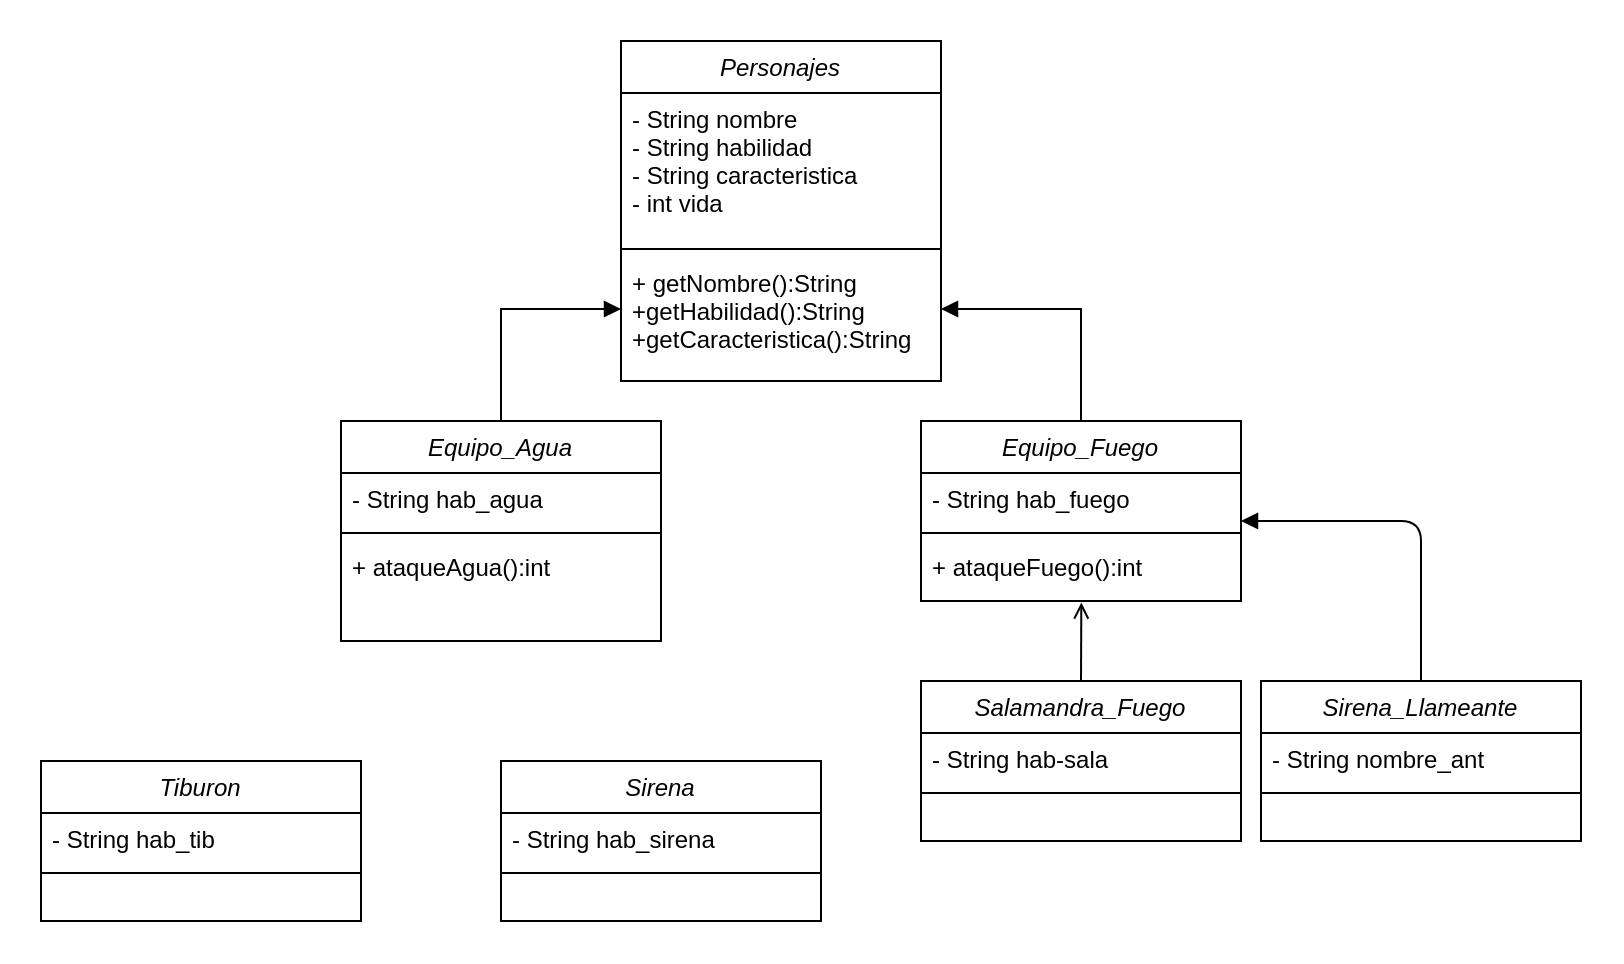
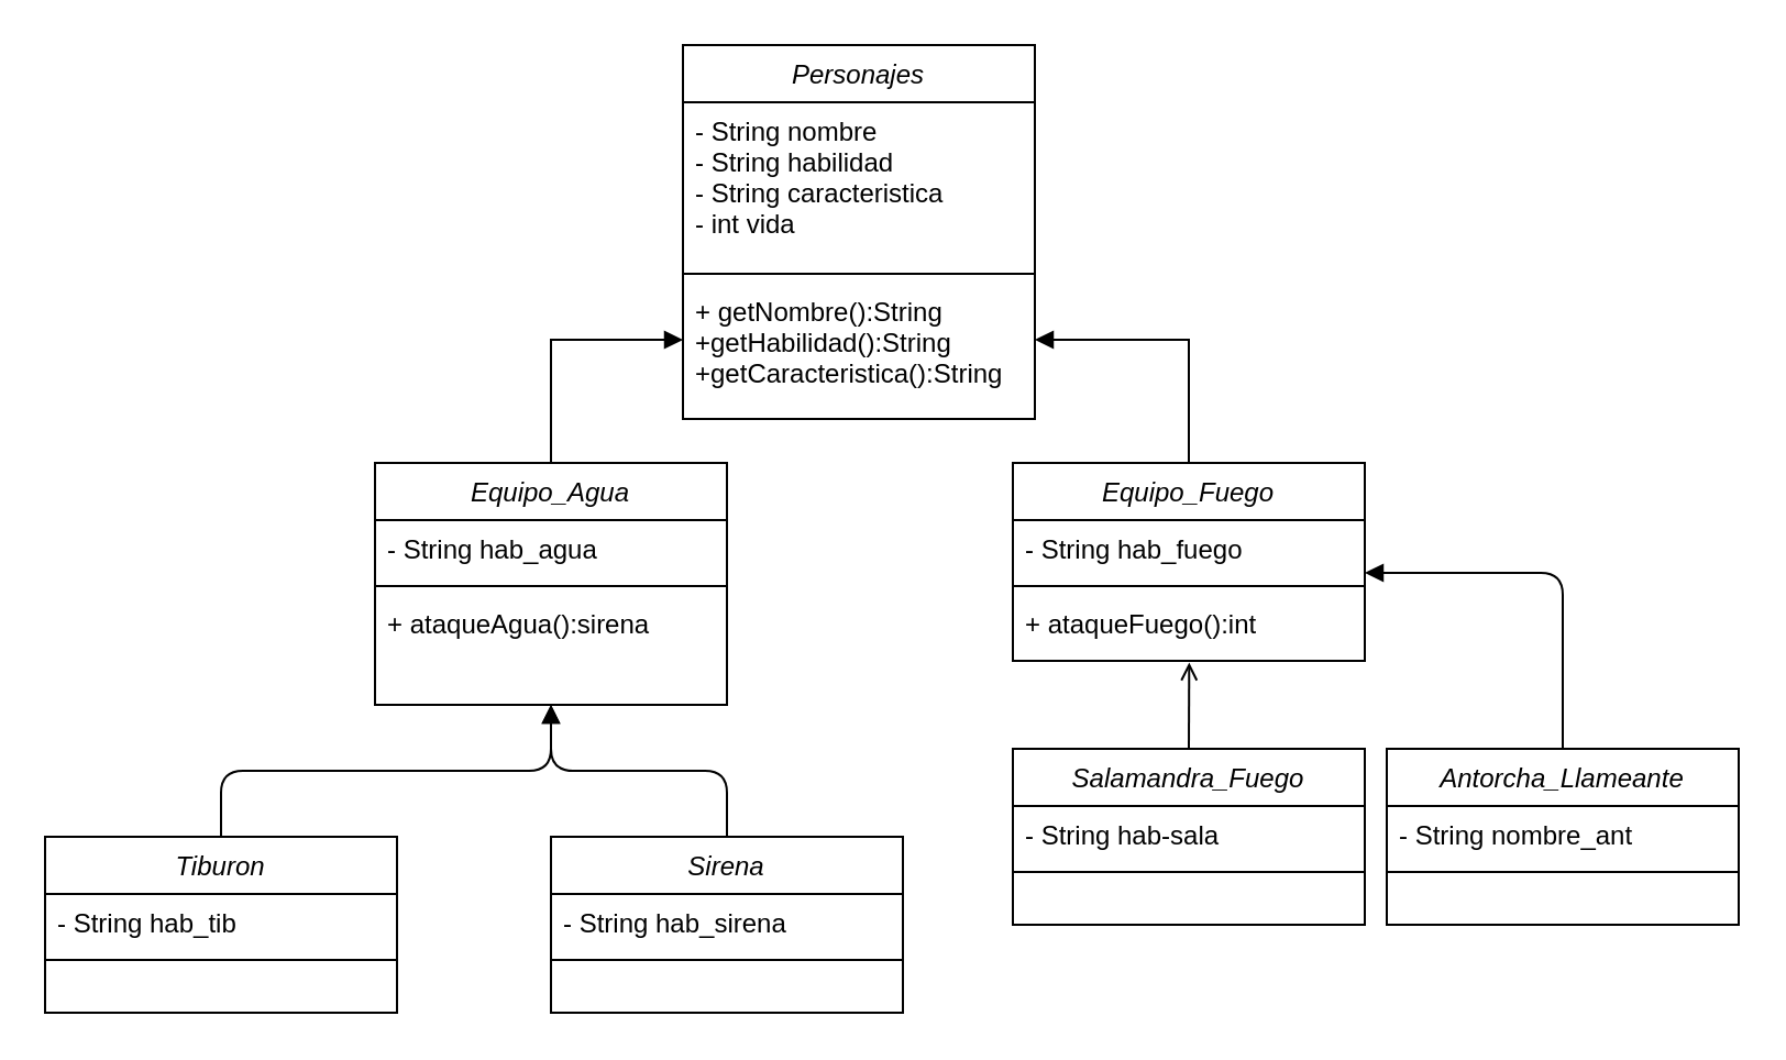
  <mxCell id="0" />
  <mxCell id="1" parent="0" />
  <mxCell id="2" value="Personajes" style="swimlane;fontStyle=2;align=center;verticalAlign=top;childLayout=stackLayout;horizontal=1;startSize=26;horizontalStack=0;resizeParent=1;resizeLast=0;collapsible=1;marginBottom=0;rounded=0;shadow=0;strokeWidth=1;" parent="1" vertex="1"><mxGeometry x="310" width="160" height="170" as="geometry" y="20"><mxRectangle x="230" y="140" width="160" height="26" as="alternateBounds" /></mxGeometry></mxCell>
  <mxCell id="3" value="- String nombre&#10;- String habilidad&#10;- String caracteristica&#10;- int vida&#10;" style="text;align=left;verticalAlign=top;spacingLeft=4;spacingRight=4;overflow=hidden;rotatable=0;points=[[0,0.5],[1,0.5]];portConstraint=eastwest;" parent="2" vertex="1"><mxGeometry y="26" width="160" height="74" as="geometry" /></mxCell>
  <mxCell id="4" value="" style="line;html=1;strokeWidth=1;align=left;verticalAlign=middle;spacingTop=-1;spacingLeft=3;spacingRight=3;rotatable=0;labelPosition=right;points=[];portConstraint=eastwest;" parent="2" vertex="1"><mxGeometry y="100" width="160" height="8" as="geometry" /></mxCell>
  <mxCell id="5" value="+ getNombre():String&#10;+getHabilidad():String&#10;+getCaracteristica():String&#10;" style="text;align=left;verticalAlign=top;spacingLeft=4;spacingRight=4;overflow=hidden;rotatable=0;points=[[0,0.5],[1,0.5]];portConstraint=eastwest;" vertex="1" parent="2"><mxGeometry y="108" width="160" height="52" as="geometry" /></mxCell>
+ <mxCell id="6" style="edgeStyle=orthogonalEdgeStyle;orthogonalLoop=1;jettySize=auto;html=1;exitX=0.5;exitY=1;exitDx=0;exitDy=0;entryX=0.5;entryY=0;entryDx=0;entryDy=0;endArrow=none;endFill=0;startArrow=block;startFill=1;" edge="1" parent="1" source="8" target="16"><mxGeometry relative="1" as="geometry" /></mxCell>
+ <mxCell id="7" style="edgeStyle=orthogonalEdgeStyle;orthogonalLoop=1;jettySize=auto;html=1;exitX=0.5;exitY=1;exitDx=0;exitDy=0;entryX=0.5;entryY=0;entryDx=0;entryDy=0;endArrow=none;endFill=0;startArrow=block;startFill=1;" edge="1" parent="1" source="8" target="19"><mxGeometry relative="1" as="geometry" /></mxCell>
  <mxCell id="8" value="Equipo_Agua" style="swimlane;fontStyle=2;align=center;verticalAlign=top;childLayout=stackLayout;horizontal=1;startSize=26;horizontalStack=0;resizeParent=1;resizeLast=0;collapsible=1;marginBottom=0;rounded=0;shadow=0;strokeWidth=1;" vertex="1" parent="1"><mxGeometry x="170" y="210" width="160" height="110" as="geometry"><mxRectangle x="230" y="140" width="160" height="26" as="alternateBounds" /></mxGeometry></mxCell>
  <mxCell id="9" value="- String hab_agua" style="text;align=left;verticalAlign=top;spacingLeft=4;spacingRight=4;overflow=hidden;rotatable=0;points=[[0,0.5],[1,0.5]];portConstraint=eastwest;" vertex="1" parent="8"><mxGeometry y="26" width="160" height="26" as="geometry" /></mxCell>
  <mxCell id="10" value="" style="line;html=1;strokeWidth=1;align=left;verticalAlign=middle;spacingTop=-1;spacingLeft=3;spacingRight=3;rotatable=0;labelPosition=right;points=[];portConstraint=eastwest;" vertex="1" parent="8"><mxGeometry y="52" width="160" height="8" as="geometry" /></mxCell>
- <mxCell id="11" value="+ ataqueAgua():int" style="text;align=left;verticalAlign=top;spacingLeft=4;spacingRight=4;overflow=hidden;rotatable=0;points=[[0,0.5],[1,0.5]];portConstraint=eastwest;" vertex="1" parent="8"><mxGeometry y="60" width="160" height="26" as="geometry" /></mxCell>
+ <mxCell id="11" value="+ ataqueAgua():sirena" style="text;align=left;verticalAlign=top;spacingLeft=4;spacingRight=4;overflow=hidden;rotatable=0;points=[[0,0.5],[1,0.5]];portConstraint=eastwest;" vertex="1" parent="8"><mxGeometry y="60" width="160" height="26" as="geometry" /></mxCell>
  <mxCell id="12" value="Equipo_Fuego" style="swimlane;fontStyle=2;align=center;verticalAlign=top;childLayout=stackLayout;horizontal=1;startSize=26;horizontalStack=0;resizeParent=1;resizeLast=0;collapsible=1;marginBottom=0;rounded=0;shadow=0;strokeWidth=1;" vertex="1" parent="1"><mxGeometry x="460" y="210" width="160" height="90" as="geometry"><mxRectangle x="230" y="140" width="160" height="26" as="alternateBounds" /></mxGeometry></mxCell>
  <mxCell id="13" value="- String hab_fuego" style="text;align=left;verticalAlign=top;spacingLeft=4;spacingRight=4;overflow=hidden;rotatable=0;points=[[0,0.5],[1,0.5]];portConstraint=eastwest;" vertex="1" parent="12"><mxGeometry y="26" width="160" height="26" as="geometry" /></mxCell>
  <mxCell id="14" value="" style="line;html=1;strokeWidth=1;align=left;verticalAlign=middle;spacingTop=-1;spacingLeft=3;spacingRight=3;rotatable=0;labelPosition=right;points=[];portConstraint=eastwest;" vertex="1" parent="12"><mxGeometry y="52" width="160" height="8" as="geometry" /></mxCell>
  <mxCell id="15" value="+ ataqueFuego():int" style="text;align=left;verticalAlign=top;spacingLeft=4;spacingRight=4;overflow=hidden;rotatable=0;points=[[0,0.5],[1,0.5]];portConstraint=eastwest;" vertex="1" parent="12"><mxGeometry y="60" width="160" height="30" as="geometry" /></mxCell>
  <mxCell id="16" value="Tiburon" style="swimlane;fontStyle=2;align=center;verticalAlign=top;childLayout=stackLayout;horizontal=1;startSize=26;horizontalStack=0;resizeParent=1;resizeLast=0;collapsible=1;marginBottom=0;rounded=0;shadow=0;strokeWidth=1;" vertex="1" parent="1"><mxGeometry x="20" y="380" width="160" height="80" as="geometry"><mxRectangle x="230" y="140" width="160" height="26" as="alternateBounds" /></mxGeometry></mxCell>
  <mxCell id="17" value="- String hab_tib" style="text;align=left;verticalAlign=top;spacingLeft=4;spacingRight=4;overflow=hidden;rotatable=0;points=[[0,0.5],[1,0.5]];portConstraint=eastwest;" vertex="1" parent="16"><mxGeometry y="26" width="160" height="26" as="geometry" /></mxCell>
  <mxCell id="18" value="" style="line;html=1;strokeWidth=1;align=left;verticalAlign=middle;spacingTop=-1;spacingLeft=3;spacingRight=3;rotatable=0;labelPosition=right;points=[];portConstraint=eastwest;" vertex="1" parent="16"><mxGeometry y="52" width="160" height="8" as="geometry" /></mxCell>
  <mxCell id="19" value="Sirena" style="swimlane;fontStyle=2;align=center;verticalAlign=top;childLayout=stackLayout;horizontal=1;startSize=26;horizontalStack=0;resizeParent=1;resizeLast=0;collapsible=1;marginBottom=0;rounded=0;shadow=0;strokeWidth=1;" vertex="1" parent="1"><mxGeometry x="250" y="380" width="160" height="80" as="geometry"><mxRectangle x="230" y="140" width="160" height="26" as="alternateBounds" /></mxGeometry></mxCell>
  <mxCell id="20" value="- String hab_sirena" style="text;align=left;verticalAlign=top;spacingLeft=4;spacingRight=4;overflow=hidden;rotatable=0;points=[[0,0.5],[1,0.5]];portConstraint=eastwest;" vertex="1" parent="19"><mxGeometry y="26" width="160" height="26" as="geometry" /></mxCell>
  <mxCell id="21" value="" style="line;html=1;strokeWidth=1;align=left;verticalAlign=middle;spacingTop=-1;spacingLeft=3;spacingRight=3;rotatable=0;labelPosition=right;points=[];portConstraint=eastwest;" vertex="1" parent="19"><mxGeometry y="52" width="160" height="8" as="geometry" /></mxCell>
  <mxCell id="22" style="edgeStyle=orthogonalEdgeStyle;orthogonalLoop=1;jettySize=auto;html=1;exitX=0.5;exitY=0;exitDx=0;exitDy=0;entryX=0.501;entryY=1.025;entryDx=0;entryDy=0;entryPerimeter=0;endArrow=open;endFill=1;" edge="1" parent="1" source="23" target="15"><mxGeometry relative="1" as="geometry" /></mxCell>
  <mxCell id="23" value="Salamandra_Fuego" style="swimlane;fontStyle=2;align=center;verticalAlign=top;childLayout=stackLayout;horizontal=1;startSize=26;horizontalStack=0;resizeParent=1;resizeLast=0;collapsible=1;marginBottom=0;rounded=0;shadow=0;strokeWidth=1;" vertex="1" parent="1"><mxGeometry x="460" y="340" width="160" height="80" as="geometry"><mxRectangle x="230" y="140" width="160" height="26" as="alternateBounds" /></mxGeometry></mxCell>
  <mxCell id="24" value="- String hab-sala" style="text;align=left;verticalAlign=top;spacingLeft=4;spacingRight=4;overflow=hidden;rotatable=0;points=[[0,0.5],[1,0.5]];portConstraint=eastwest;" vertex="1" parent="23"><mxGeometry y="26" width="160" height="26" as="geometry" /></mxCell>
  <mxCell id="25" value="" style="line;html=1;strokeWidth=1;align=left;verticalAlign=middle;spacingTop=-1;spacingLeft=3;spacingRight=3;rotatable=0;labelPosition=right;points=[];portConstraint=eastwest;" vertex="1" parent="23"><mxGeometry y="52" width="160" height="8" as="geometry" /></mxCell>
  <mxCell id="26" style="edgeStyle=orthogonalEdgeStyle;orthogonalLoop=1;jettySize=auto;html=1;exitX=0.5;exitY=0;exitDx=0;exitDy=0;entryX=1;entryY=0.923;entryDx=0;entryDy=0;entryPerimeter=0;endArrow=block;endFill=1;startArrow=none;startFill=0;" edge="1" parent="1" source="27" target="13"><mxGeometry relative="1" as="geometry" /></mxCell>
- <mxCell id="27" value="Sirena_Llameante" style="swimlane;fontStyle=2;align=center;verticalAlign=top;childLayout=stackLayout;horizontal=1;startSize=26;horizontalStack=0;resizeParent=1;resizeLast=0;collapsible=1;marginBottom=0;rounded=0;shadow=0;strokeWidth=1;" vertex="1" parent="1"><mxGeometry x="630" y="340" width="160" height="80" as="geometry"><mxRectangle x="230" y="140" width="160" height="26" as="alternateBounds" /></mxGeometry></mxCell>
+ <mxCell id="27" value="Antorcha_Llameante" style="swimlane;fontStyle=2;align=center;verticalAlign=top;childLayout=stackLayout;horizontal=1;startSize=26;horizontalStack=0;resizeParent=1;resizeLast=0;collapsible=1;marginBottom=0;rounded=0;shadow=0;strokeWidth=1;" vertex="1" parent="1"><mxGeometry x="630" y="340" width="160" height="80" as="geometry"><mxRectangle x="230" y="140" width="160" height="26" as="alternateBounds" /></mxGeometry></mxCell>
  <mxCell id="28" value="- String nombre_ant" style="text;align=left;verticalAlign=top;spacingLeft=4;spacingRight=4;overflow=hidden;rotatable=0;points=[[0,0.5],[1,0.5]];portConstraint=eastwest;" vertex="1" parent="27"><mxGeometry y="26" width="160" height="26" as="geometry" /></mxCell>
  <mxCell id="29" value="" style="line;html=1;strokeWidth=1;align=left;verticalAlign=middle;spacingTop=-1;spacingLeft=3;spacingRight=3;rotatable=0;labelPosition=right;points=[];portConstraint=eastwest;" vertex="1" parent="27"><mxGeometry y="52" width="160" height="8" as="geometry" /></mxCell>
  <mxCell id="30" style="edgeStyle=orthogonalEdgeStyle;orthogonalLoop=1;jettySize=auto;html=1;exitX=0;exitY=0.5;exitDx=0;exitDy=0;entryX=0.5;entryY=0;entryDx=0;entryDy=0;endArrow=none;endFill=0;rounded=0;startArrow=block;startFill=1;" edge="1" parent="1" source="5" target="8"><mxGeometry relative="1" as="geometry" /></mxCell>
  <mxCell id="31" style="edgeStyle=orthogonalEdgeStyle;orthogonalLoop=1;jettySize=auto;html=1;exitX=1;exitY=0.5;exitDx=0;exitDy=0;entryX=0.5;entryY=0;entryDx=0;entryDy=0;endArrow=none;endFill=0;rounded=0;startArrow=block;startFill=1;" edge="1" parent="1" source="5" target="12"><mxGeometry relative="1" as="geometry" /></mxCell>
